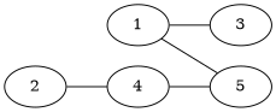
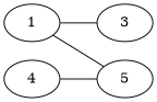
  graph {
    rankdir=LR
    scale=0.5
    n1 [label=1]
    n2 [label=3]
    n3 [label=5]
-   n4 [label=2]
    n5 [label=4]
    n1 -- n2
    n1 -- n3
-   n4 -- n5
    n5 -- n3
  }
